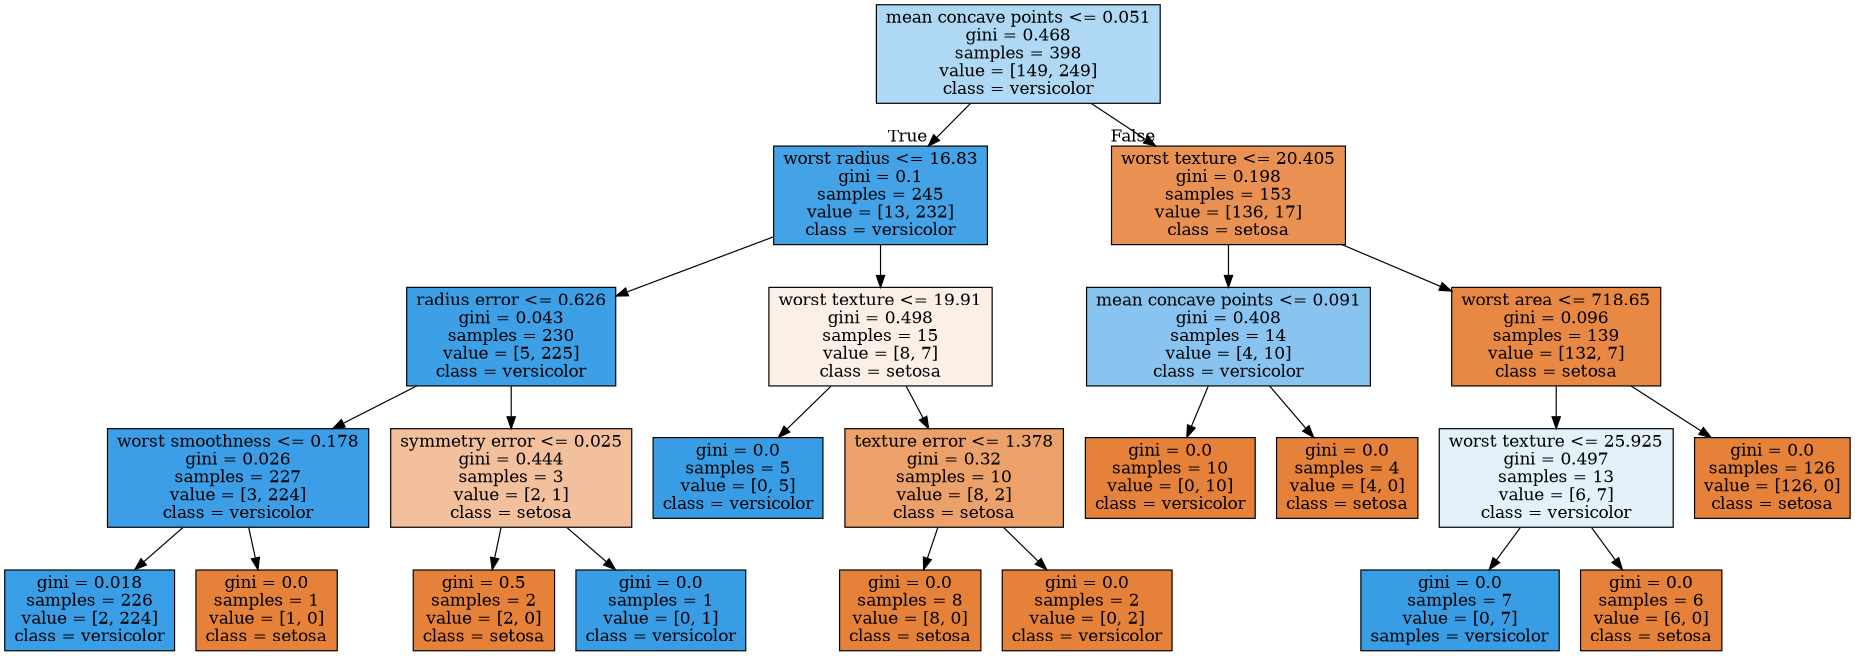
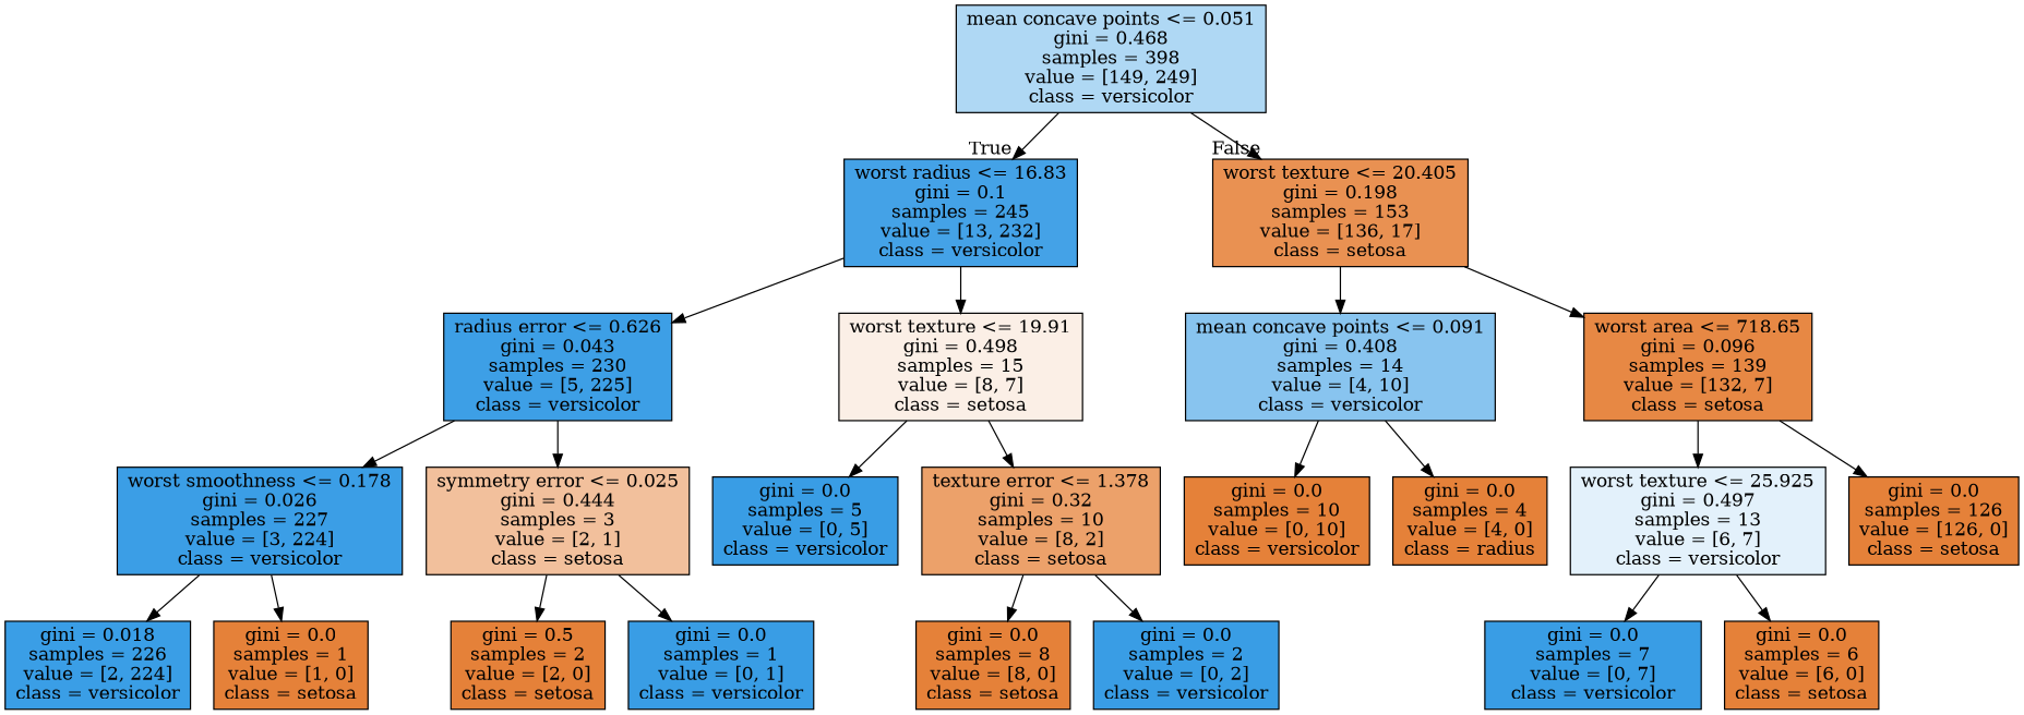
  digraph {
    node [color=black fillcolor="#e58139ff" shape=box style=filled]
    n1 [fillcolor="#399de566" label="mean concave points <= 0.051\ngini = 0.468\nsamples = 398\nvalue = [149, 249]\nclass = versicolor"]
    n2 [fillcolor="#399de5f1" label="worst radius <= 16.83\ngini = 0.1\nsamples = 245\nvalue = [13, 232]\nclass = versicolor"]
    n3 [fillcolor="#e58139df" label="worst texture <= 20.405\ngini = 0.198\nsamples = 153\nvalue = [136, 17]\nclass = setosa"]
    n4 [fillcolor="#399de5f9" label="radius error <= 0.626\ngini = 0.043\nsamples = 230\nvalue = [5, 225]\nclass = versicolor"]
    n5 [fillcolor="#e5813920" label="worst texture <= 19.91\ngini = 0.498\nsamples = 15\nvalue = [8, 7]\nclass = setosa"]
    n6 [fillcolor="#399de599" label="mean concave points <= 0.091\ngini = 0.408\nsamples = 14\nvalue = [4, 10]\nclass = versicolor"]
    n7 [fillcolor="#e58139f1" label="worst area <= 718.65\ngini = 0.096\nsamples = 139\nvalue = [132, 7]\nclass = setosa"]
    n8 [fillcolor="#399de5fc" label="worst smoothness <= 0.178\ngini = 0.026\nsamples = 227\nvalue = [3, 224]\nclass = versicolor"]
    n9 [fillcolor="#e581397f" label="symmetry error <= 0.025\ngini = 0.444\nsamples = 3\nvalue = [2, 1]\nclass = setosa"]
    n10 [fillcolor="#399de5ff" label="gini = 0.0\nsamples = 5\nvalue = [0, 5]\nclass = versicolor"]
    n11 [fillcolor="#e58139bf" label="texture error <= 1.378\ngini = 0.32\nsamples = 10\nvalue = [8, 2]\nclass = setosa"]
    n12 [fillcolor="#399de5fd" label="gini = 0.018\nsamples = 226\nvalue = [2, 224]\nclass = versicolor"]
    n13 [label="gini = 0.0\nsamples = 1\nvalue = [1, 0]\nclass = setosa"]
    n14 [label="gini = 0.5\nsamples = 2\nvalue = [2, 0]\nclass = setosa"]
    n15 [fillcolor="#399de5ff" label="gini = 0.0\nsamples = 1\nvalue = [0, 1]\nclass = versicolor"]
    n16 [label="gini = 0.0\nsamples = 8\nvalue = [8, 0]\nclass = setosa"]
-   n17 [label="gini = 0.0\nsamples = 2\nvalue = [0, 2]\nclass = versicolor"]
+   n17 [fillcolor="#399de5ff" label="gini = 0.0\nsamples = 2\nvalue = [0, 2]\nclass = versicolor"]
    n18 [label="gini = 0.0\nsamples = 10\nvalue = [0, 10]\nclass = versicolor"]
-   n19 [label="gini = 0.0\nsamples = 4\nvalue = [4, 0]\nclass = setosa"]
+   n19 [label="gini = 0.0\nsamples = 4\nvalue = [4, 0]\nclass = radius"]
    n20 [fillcolor="#399de524" label="worst texture <= 25.925\ngini = 0.497\nsamples = 13\nvalue = [6, 7]\nclass = versicolor"]
    n21 [label="gini = 0.0\nsamples = 126\nvalue = [126, 0]\nclass = setosa"]
-   n22 [fillcolor="#399de5ff" label="gini = 0.0\nsamples = 7\nvalue = [0, 7]\nsamples = versicolor"]
+   n22 [fillcolor="#399de5ff" label="gini = 0.0\nsamples = 7\nvalue = [0, 7]\nclass = versicolor"]
    n23 [label="gini = 0.0\nsamples = 6\nvalue = [6, 0]\nclass = setosa"]
    n1 -> n2 [headlabel=True labelangle=45 labeldistance=2.5]
    n1 -> n3 [headlabel=False labelangle=-45 labeldistance=2.5]
    n2 -> n4
    n2 -> n5
    n3 -> n6
    n3 -> n7
    n4 -> n8
    n4 -> n9
    n5 -> n10
    n5 -> n11
    n6 -> n18
    n6 -> n19
    n7 -> n20
    n7 -> n21
    n8 -> n12
    n8 -> n13
    n9 -> n14
    n9 -> n15
    n11 -> n16
    n11 -> n17
    n20 -> n22
    n20 -> n23
  }
